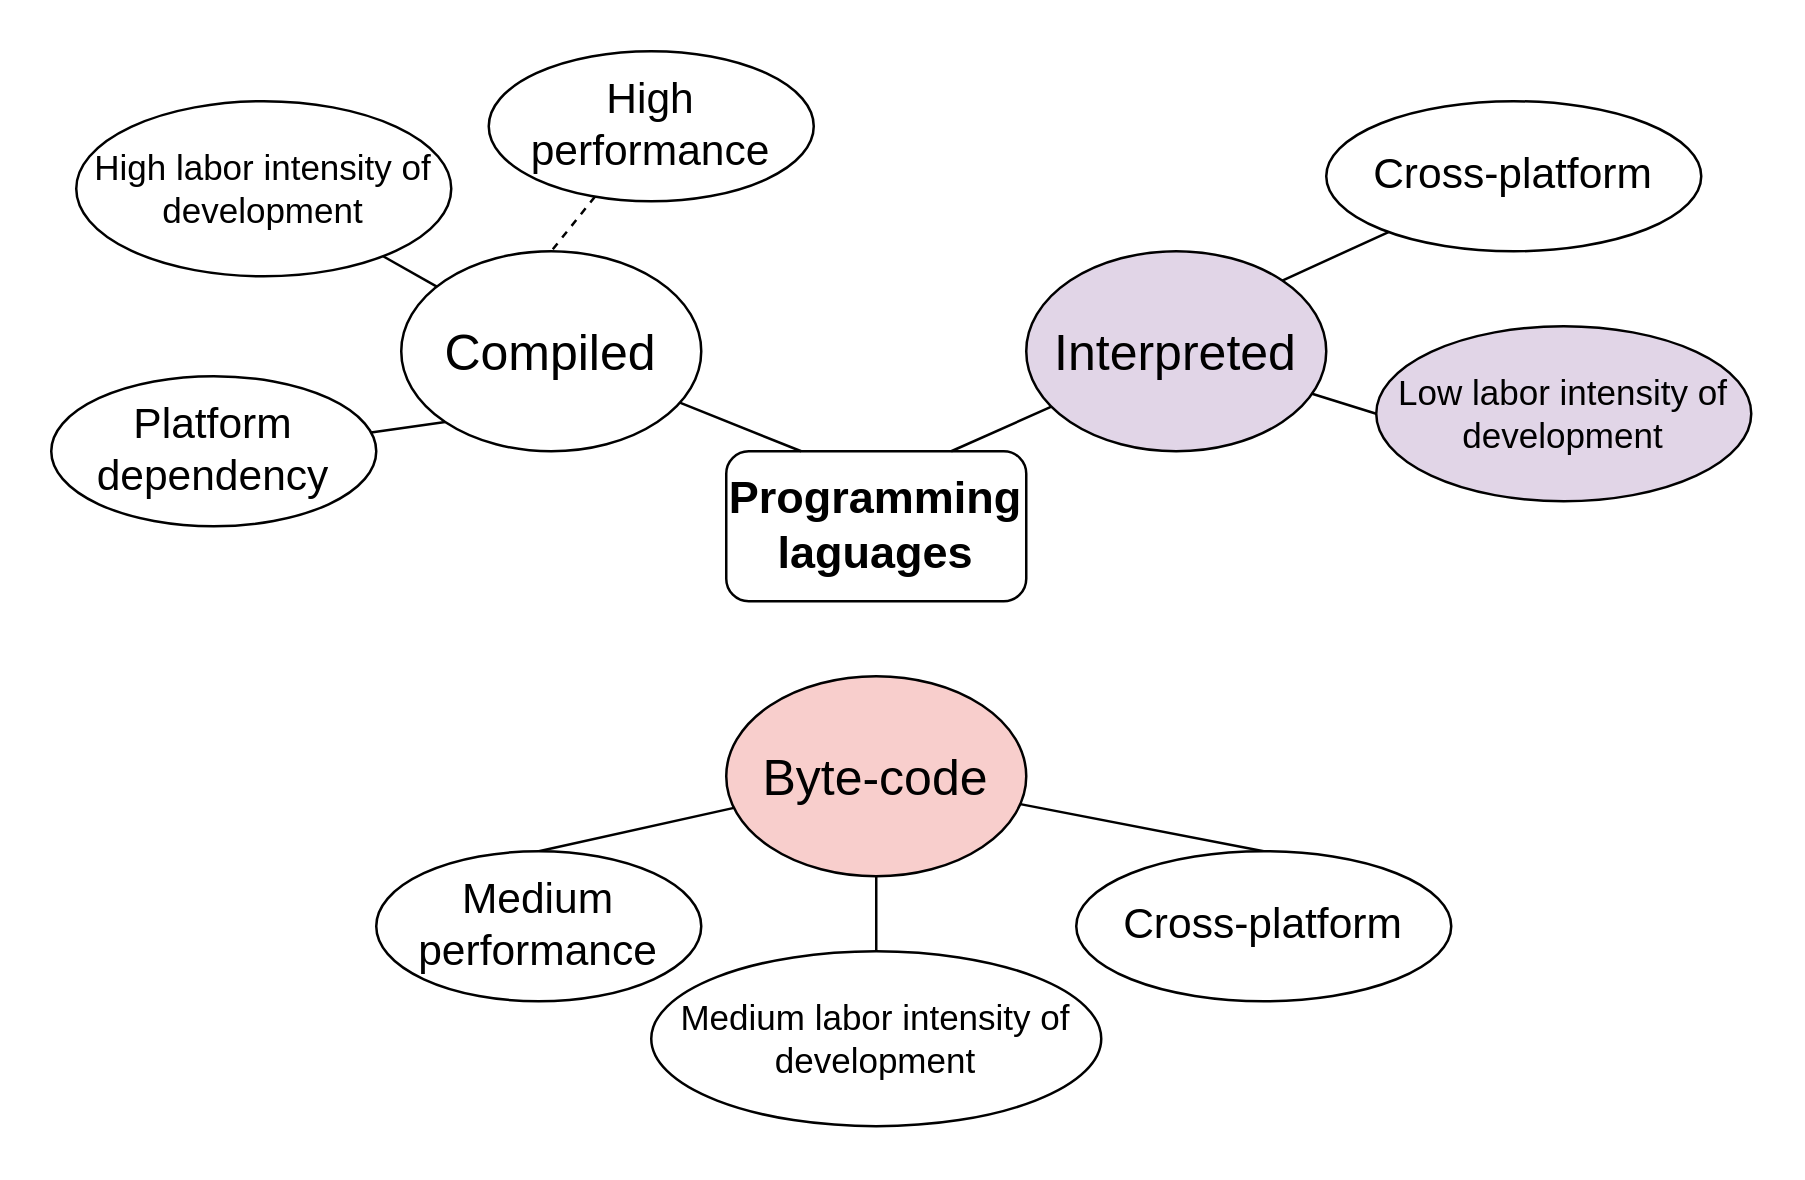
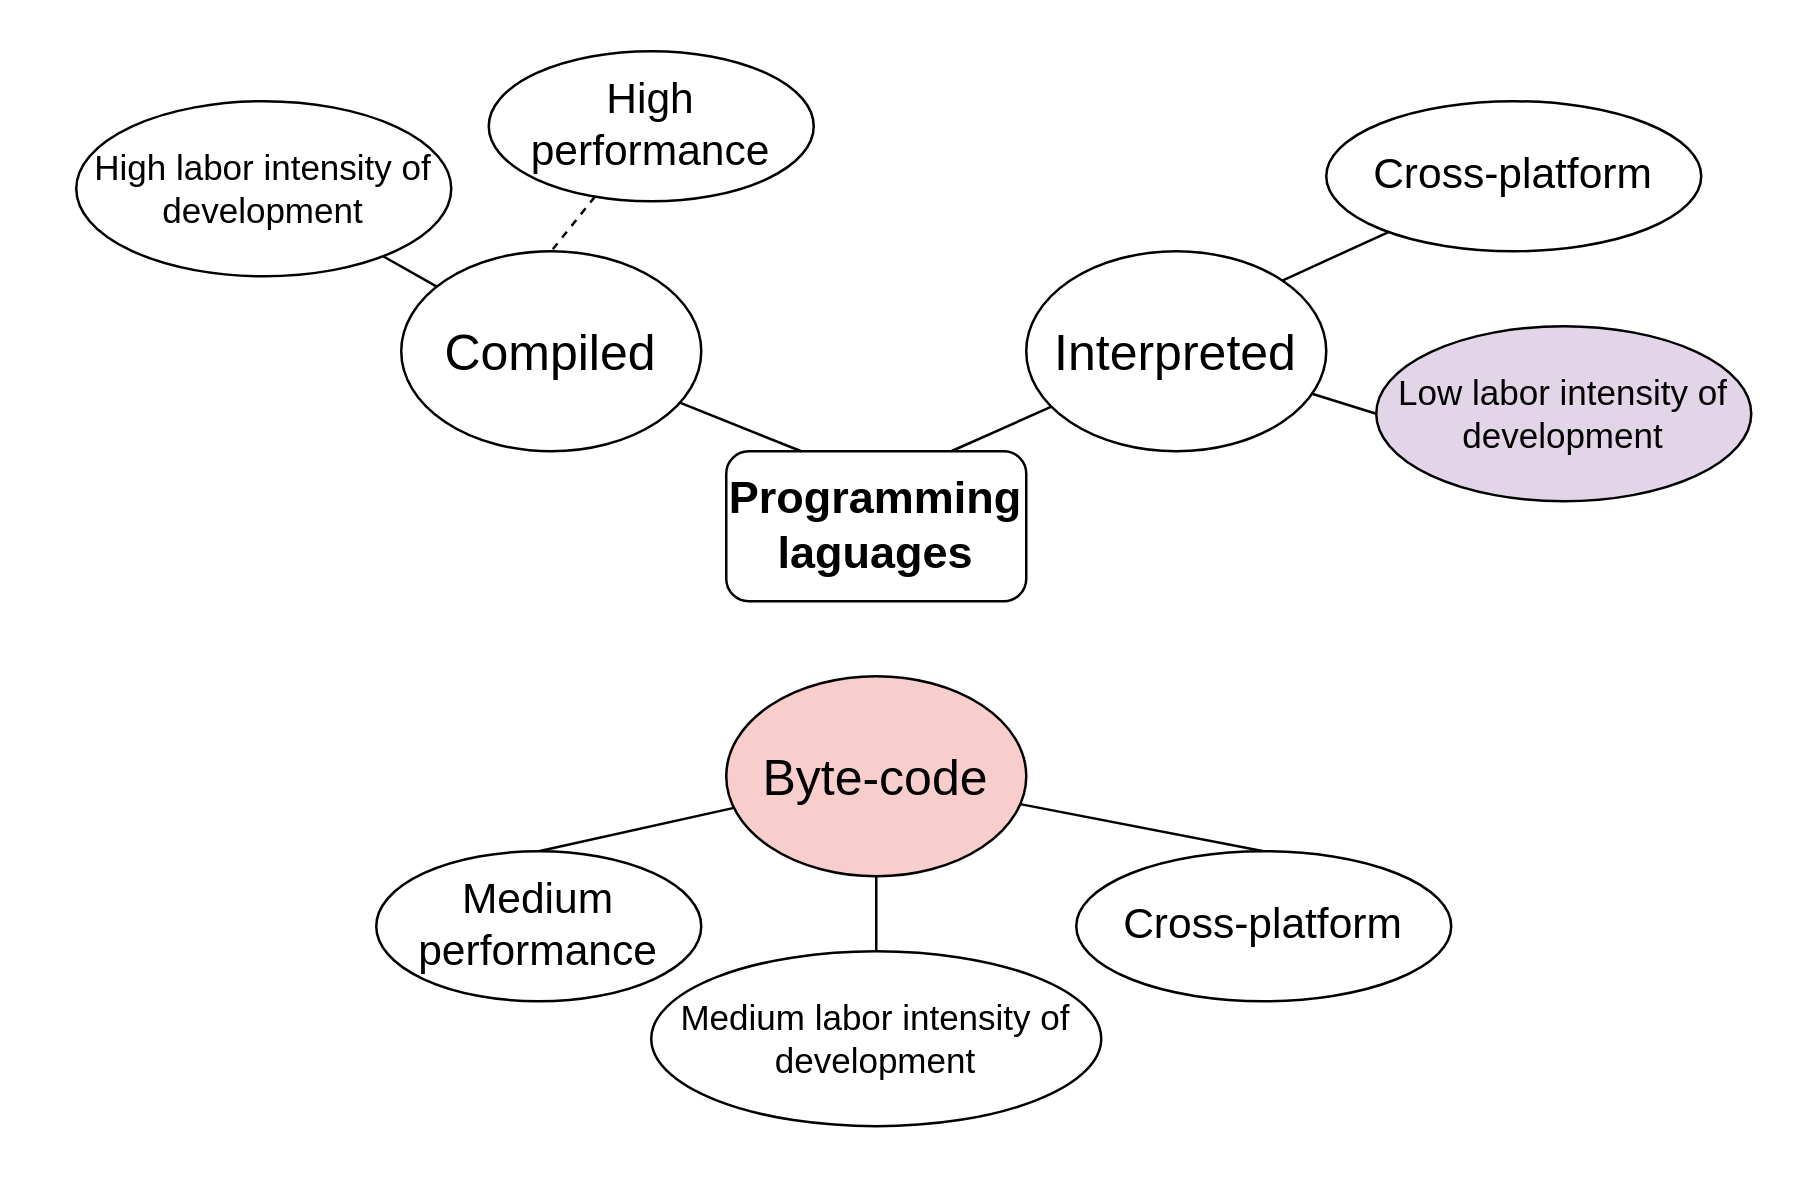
  <mxCell id="0" />
  <mxCell id="1" parent="0" />
  <mxCell id="2" value="Programming laguages" style="rounded=1;whiteSpace=wrap;html=1;fontSize=18;fontStyle=1" parent="1" vertex="1"><mxGeometry x="290" y="180" width="120" height="60" as="geometry" /></mxCell>
  <mxCell id="3" style="rounded=0;orthogonalLoop=1;jettySize=auto;html=1;entryX=0.25;entryY=0;entryDx=0;entryDy=0;endArrow=none;endFill=0;" parent="1" source="4" target="2" edge="1"><mxGeometry relative="1" as="geometry" /></mxCell>
  <mxCell id="4" value="Compiled" style="ellipse;whiteSpace=wrap;html=1;fontSize=20;" parent="1" vertex="1"><mxGeometry x="160" y="100" width="120" height="80" as="geometry" /></mxCell>
  <mxCell id="5" style="rounded=0;orthogonalLoop=1;jettySize=auto;html=1;entryX=0.75;entryY=0;entryDx=0;entryDy=0;endArrow=none;endFill=0;" parent="1" source="7" target="2" edge="1"><mxGeometry relative="1" as="geometry" /></mxCell>
  <mxCell id="6" style="rounded=0;orthogonalLoop=1;jettySize=auto;html=1;entryX=0;entryY=0.5;entryDx=0;entryDy=0;endArrow=none;endFill=0;" parent="1" source="7" target="20" edge="1"><mxGeometry relative="1" as="geometry" /></mxCell>
- <mxCell id="7" value="Interpreted" style="ellipse;whiteSpace=wrap;html=1;fontSize=20;fillColor=#e1d5e7;" parent="1" vertex="1"><mxGeometry x="410" y="100" width="120" height="80" as="geometry" /></mxCell>
+ <mxCell id="7" value="Interpreted" style="ellipse;whiteSpace=wrap;html=1;fontSize=20;" parent="1" vertex="1"><mxGeometry x="410" y="100" width="120" height="80" as="geometry" /></mxCell>
  <mxCell id="8" style="rounded=0;orthogonalLoop=1;jettySize=auto;html=1;entryX=0.5;entryY=0;entryDx=0;entryDy=0;endArrow=none;endFill=0;" parent="1" source="11" target="21" edge="1"><mxGeometry relative="1" as="geometry" /></mxCell>
  <mxCell id="9" style="rounded=0;orthogonalLoop=1;jettySize=auto;html=1;entryX=0.5;entryY=0;entryDx=0;entryDy=0;endArrow=none;endFill=0;" parent="1" source="11" target="22" edge="1"><mxGeometry relative="1" as="geometry" /></mxCell>
  <mxCell id="10" style="rounded=0;orthogonalLoop=1;jettySize=auto;html=1;entryX=0.5;entryY=0;entryDx=0;entryDy=0;endArrow=none;endFill=0;" parent="1" source="11" target="23" edge="1"><mxGeometry relative="1" as="geometry" /></mxCell>
  <mxCell id="11" value="Byte-code" style="ellipse;whiteSpace=wrap;html=1;fontSize=20;fillColor=#f8cecc;" parent="1" vertex="1"><mxGeometry x="290" y="270" width="120" height="80" as="geometry" /></mxCell>
  <mxCell id="12" style="rounded=0;orthogonalLoop=1;jettySize=auto;html=1;entryX=0.5;entryY=0;entryDx=0;entryDy=0;endArrow=none;endFill=0;dashed=1;" parent="1" source="13" target="4" edge="1"><mxGeometry relative="1" as="geometry" /></mxCell>
  <mxCell id="13" value="High performance" style="ellipse;whiteSpace=wrap;html=1;fontSize=17;" parent="1" vertex="1"><mxGeometry x="195" y="20" width="130" height="60" as="geometry" /></mxCell>
  <mxCell id="14" style="rounded=0;orthogonalLoop=1;jettySize=auto;html=1;endArrow=none;endFill=0;" parent="1" source="15" target="4" edge="1"><mxGeometry relative="1" as="geometry" /></mxCell>
  <mxCell id="15" value="High labor intensity of development" style="ellipse;whiteSpace=wrap;html=1;fontSize=14;" parent="1" vertex="1"><mxGeometry x="30" y="40" width="150" height="70" as="geometry" /></mxCell>
- <mxCell id="16" style="rounded=0;orthogonalLoop=1;jettySize=auto;html=1;entryX=0;entryY=1;entryDx=0;entryDy=0;endArrow=none;endFill=0;" parent="1" source="17" target="4" edge="1"><mxGeometry relative="1" as="geometry" /></mxCell>
- <mxCell id="17" value="Platform dependency" style="ellipse;whiteSpace=wrap;html=1;fontSize=17;" parent="1" vertex="1"><mxGeometry x="20" y="150" width="130" height="60" as="geometry" /></mxCell>
  <mxCell id="18" style="rounded=0;orthogonalLoop=1;jettySize=auto;html=1;entryX=1;entryY=0;entryDx=0;entryDy=0;endArrow=none;endFill=0;" parent="1" source="19" target="7" edge="1"><mxGeometry relative="1" as="geometry" /></mxCell>
  <mxCell id="19" value="Cross-platform" style="ellipse;whiteSpace=wrap;html=1;fontSize=17;" parent="1" vertex="1"><mxGeometry x="530" y="40" width="150" height="60" as="geometry" /></mxCell>
  <mxCell id="20" value="Low labor intensity of development" style="ellipse;whiteSpace=wrap;html=1;fontSize=14;fillColor=#e1d5e7;" parent="1" vertex="1"><mxGeometry x="550" y="130" width="150" height="70" as="geometry" /></mxCell>
  <mxCell id="21" value="Medium performance" style="ellipse;whiteSpace=wrap;html=1;fontSize=17;" parent="1" vertex="1"><mxGeometry x="150" y="340" width="130" height="60" as="geometry" /></mxCell>
  <mxCell id="22" value="Medium&amp;nbsp;labor intensity of development" style="ellipse;whiteSpace=wrap;html=1;fontSize=14;" parent="1" vertex="1"><mxGeometry x="260" y="380" width="180" height="70" as="geometry" /></mxCell>
  <mxCell id="23" value="Cross-platform" style="ellipse;whiteSpace=wrap;html=1;fontSize=17;" parent="1" vertex="1"><mxGeometry x="430" y="340" width="150" height="60" as="geometry" /></mxCell>
